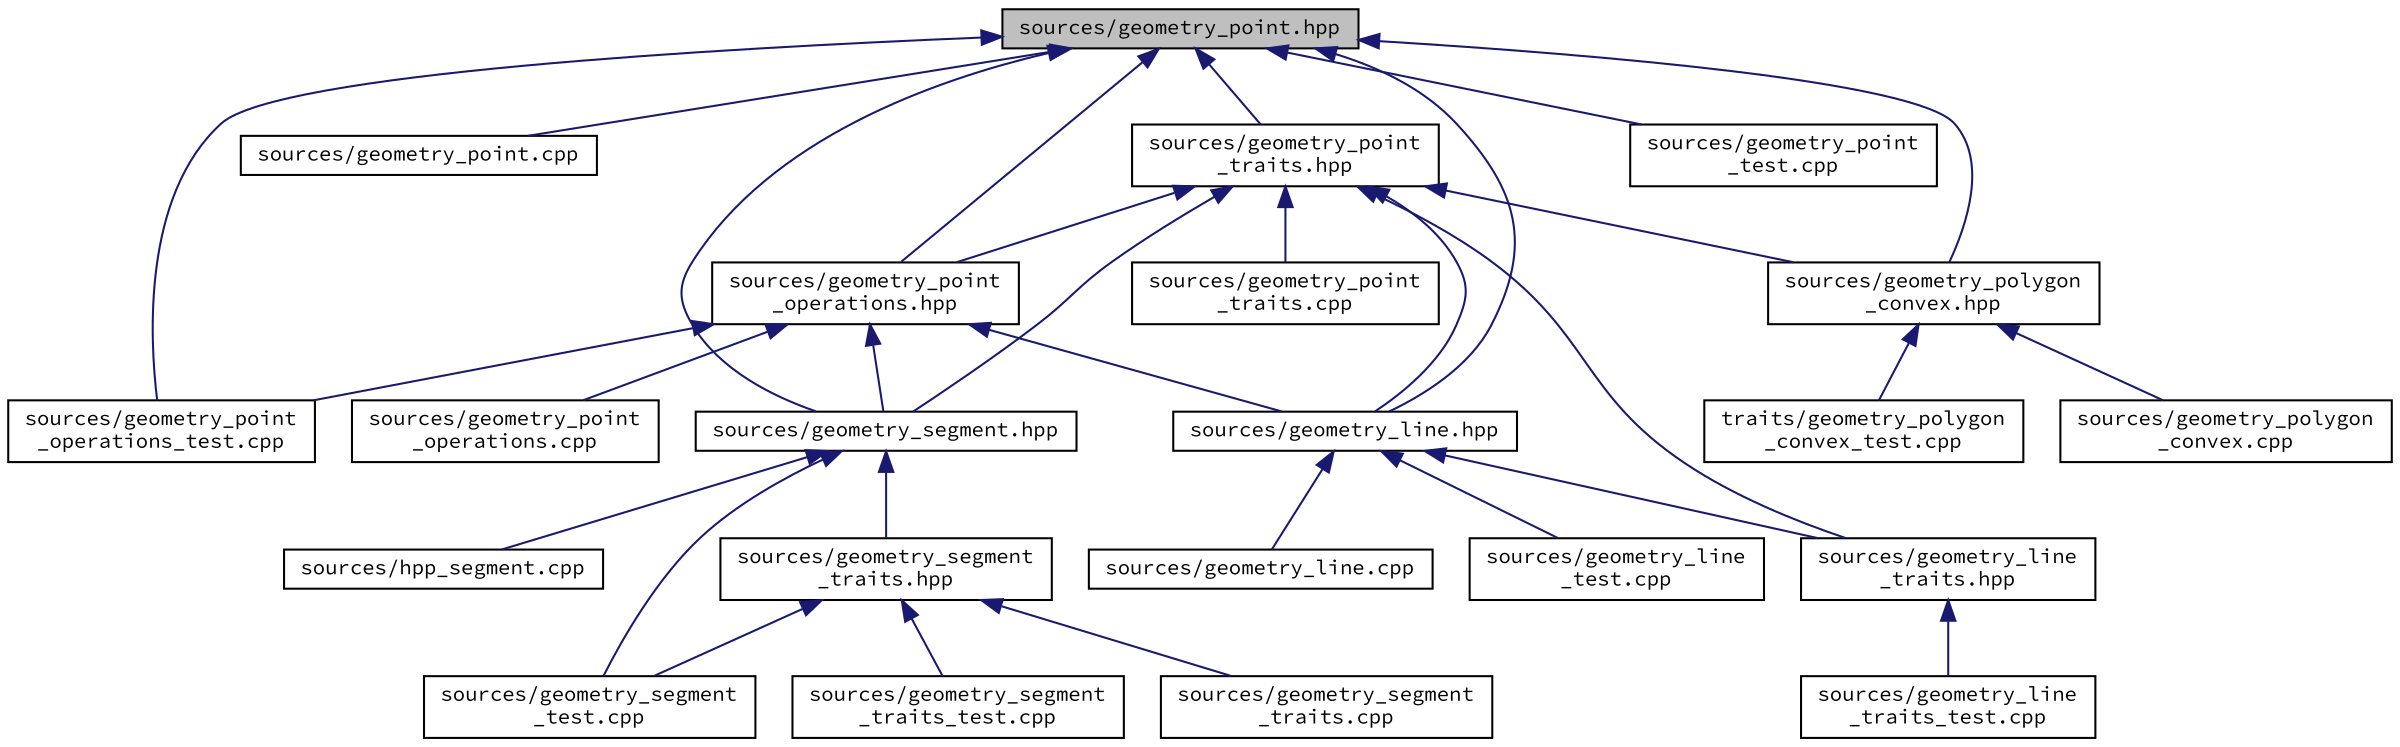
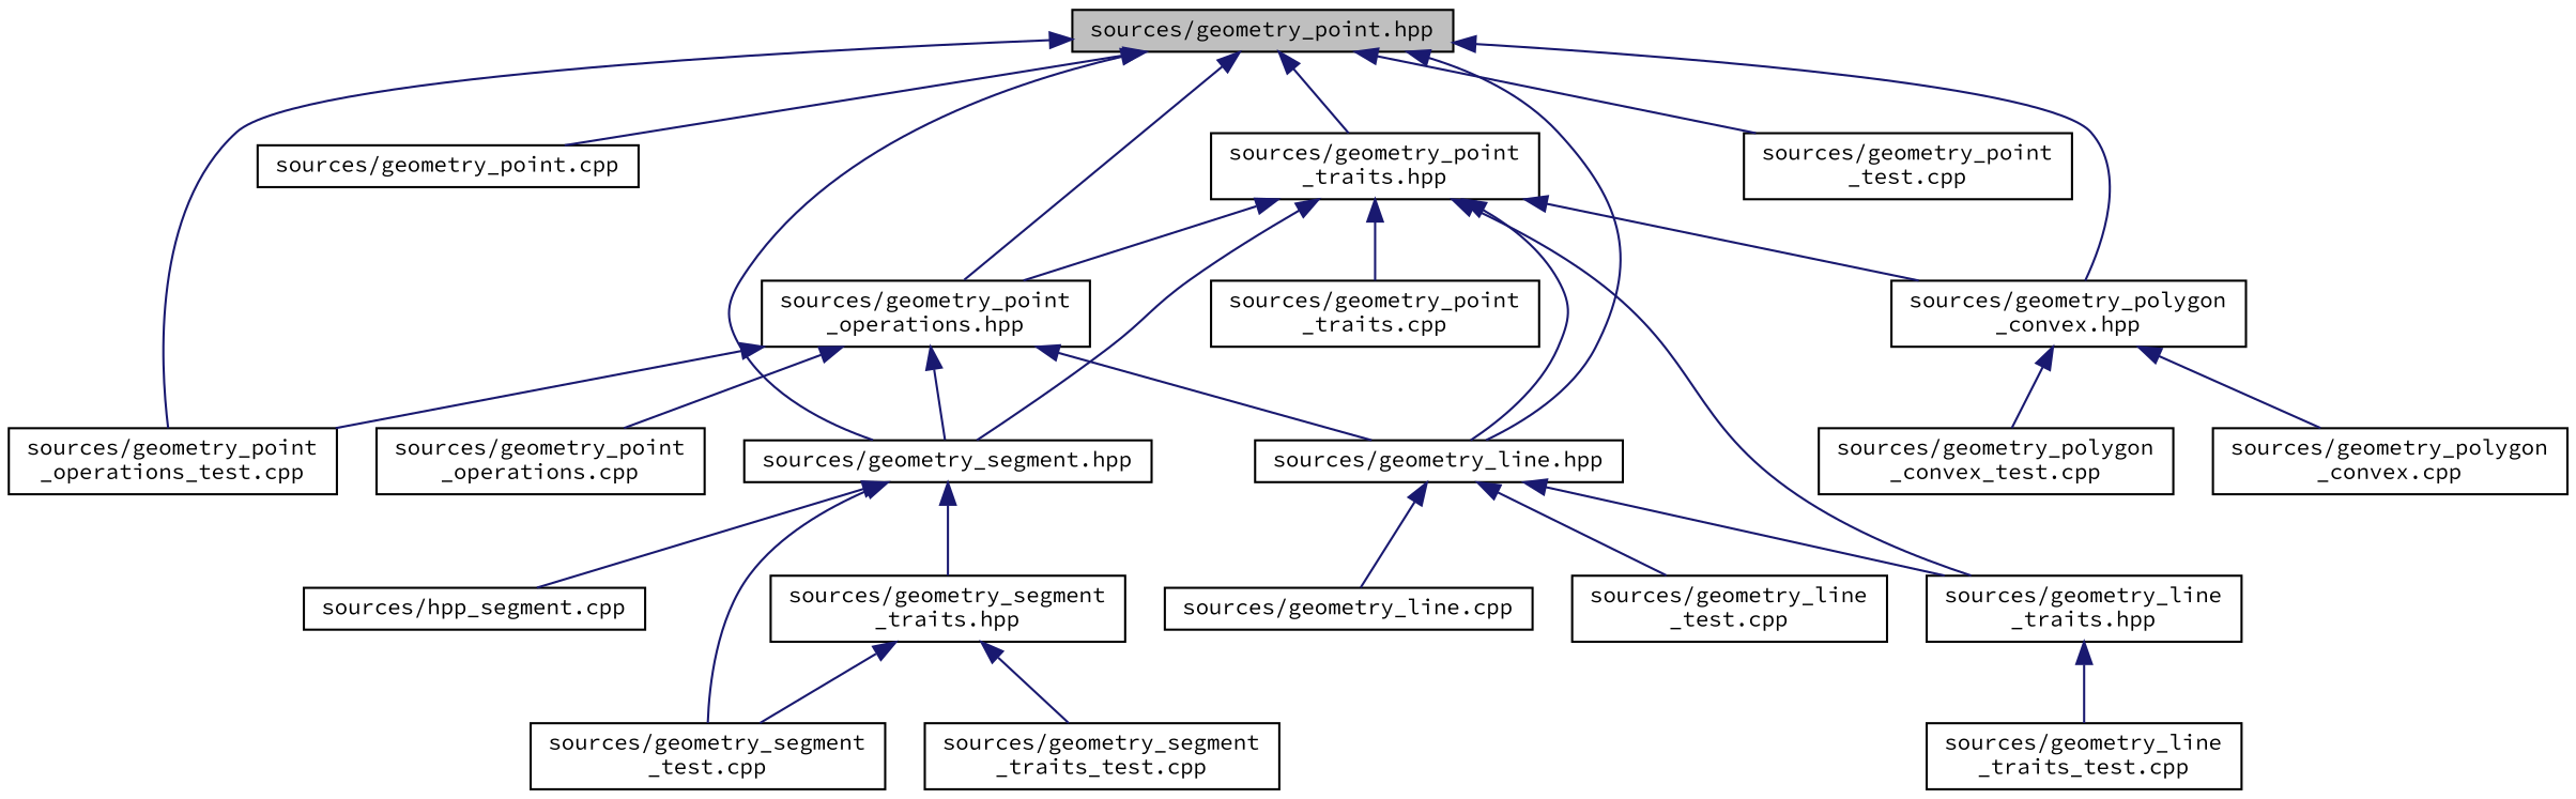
  digraph {
    fontname="Source Code Pro"
    node [color=black fillcolor=white fontname="Source Code Pro" fontsize=10 shape=record style=filled]
    edge [color=midnightblue dir=back fontname="Source Code Pro" fontsize=10 labelfontname=Helvetica labelfontsize=10 style=solid]
    n1 [fillcolor=grey75 fontcolor=black height=0.2 label="sources/geometry_point.hpp" width=0.4]
    n2 [height=0.2 label="sources/geometry_line.hpp" width=0.4]
    n3 [height=0.2 label="sources/geometry_point.cpp" width=0.4]
    n4 [height=0.2 label="sources/geometry_point\l_operations.hpp" width=0.4]
    n5 [height=0.2 label="sources/geometry_point\l_operations_test.cpp" width=0.4]
    n6 [height=0.2 label="sources/geometry_polygon\l_convex.hpp" width=0.4]
    n7 [height=0.2 label="sources/geometry_segment.hpp" width=0.4]
    n8 [height=0.2 label="sources/geometry_point\l_test.cpp" width=0.4]
    n9 [height=0.2 label="sources/geometry_point\l_traits.hpp" width=0.4]
    n10 [height=0.2 label="sources/geometry_line.cpp" width=0.4]
    n11 [height=0.2 label="sources/geometry_line\l_test.cpp" width=0.4]
    n12 [height=0.2 label="sources/geometry_line\l_traits.hpp" width=0.4]
    n13 [height=0.2 label="sources/geometry_point\l_operations.cpp" width=0.4]
    n14 [height=0.2 label="sources/geometry_polygon\l_convex.cpp" width=0.4]
-   n15 [height=0.2 label="traits/geometry_polygon\l_convex_test.cpp" width=0.4]
+   n15 [height=0.2 label="sources/geometry_polygon\l_convex_test.cpp" width=0.4]
    n16 [height=0.2 label="sources/hpp_segment.cpp" width=0.4]
    n17 [height=0.2 label="sources/geometry_segment\l_test.cpp" width=0.4]
    n18 [height=0.2 label="sources/geometry_segment\l_traits.hpp" width=0.4]
    n19 [height=0.2 label="sources/geometry_point\l_traits.cpp" width=0.4]
    n20 [height=0.2 label="sources/geometry_line\l_traits_test.cpp" width=0.4]
-   n21 [height=0.2 label="sources/geometry_segment\l_traits.cpp" width=0.4]
    n22 [height=0.2 label="sources/geometry_segment\l_traits_test.cpp" width=0.4]
    n1 -> n2
    n1 -> n3
    n1 -> n4
    n1 -> n5
    n1 -> n6
    n1 -> n7
    n1 -> n8
    n1 -> n9
    n2 -> n10
    n2 -> n11
    n2 -> n12
    n4 -> n2
    n4 -> n5
    n4 -> n7
    n4 -> n13
    n6 -> n14
    n6 -> n15
    n7 -> n16
    n7 -> n17
    n7 -> n18
    n9 -> n2
    n9 -> n4
    n9 -> n6
    n9 -> n7
    n9 -> n12
    n9 -> n19
    n12 -> n20
    n18 -> n17
-   n18 -> n21
    n18 -> n22
  }
